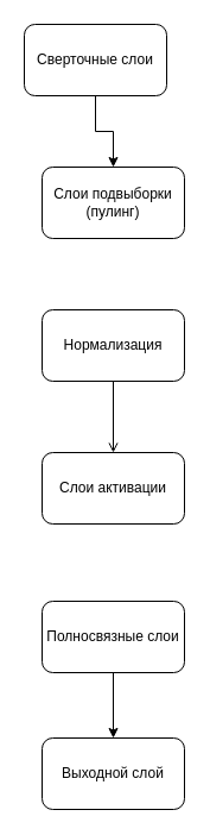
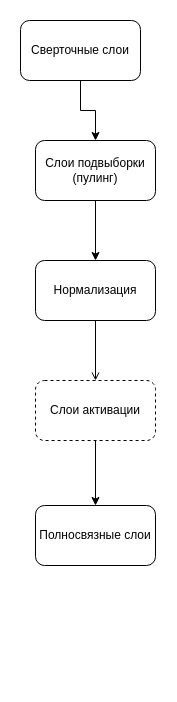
  <mxCell id="0" />
  <mxCell id="1" parent="0" />
  <mxCell id="2" value="" style="edgeStyle=orthogonalEdgeStyle;rounded=0;orthogonalLoop=1;jettySize=auto;html=1;" edge="1" parent="1" source="3" target="5"><mxGeometry relative="1" as="geometry" /></mxCell>
  <mxCell id="3" value="Сверточные слои" style="rounded=1;whiteSpace=wrap;html=1;" vertex="1" parent="1"><mxGeometry x="20" y="20" width="120" height="60" as="geometry" /></mxCell>
+ <mxCell id="4" value="" style="edgeStyle=orthogonalEdgeStyle;rounded=0;orthogonalLoop=1;jettySize=auto;html=1;" edge="1" parent="1" source="5" target="7"><mxGeometry relative="1" as="geometry" /></mxCell>
  <mxCell id="5" value="Слои подвыборки (пулинг)" style="rounded=1;whiteSpace=wrap;html=1;" vertex="1" parent="1"><mxGeometry x="35" y="140" width="120" height="60" as="geometry" /></mxCell>
  <mxCell id="6" value="" style="edgeStyle=orthogonalEdgeStyle;rounded=0;orthogonalLoop=1;jettySize=auto;html=1;endArrow=open;" edge="1" parent="1" source="7" target="9"><mxGeometry relative="1" as="geometry" /></mxCell>
  <mxCell id="7" value="Нормализация" style="rounded=1;whiteSpace=wrap;html=1;" vertex="1" parent="1"><mxGeometry x="35" y="260" width="120" height="60" as="geometry" /></mxCell>
- <mxCell id="9" value="Слои активации" style="rounded=1;whiteSpace=wrap;html=1;" vertex="1" parent="1"><mxGeometry x="35" y="380" width="120" height="60" as="geometry" /></mxCell>
- <mxCell id="10" value="" style="edgeStyle=orthogonalEdgeStyle;rounded=0;orthogonalLoop=1;jettySize=auto;html=1;" edge="1" parent="1" source="11" target="12"><mxGeometry relative="1" as="geometry" /></mxCell>
+ <mxCell id="8" value="" style="edgeStyle=orthogonalEdgeStyle;rounded=0;orthogonalLoop=1;jettySize=auto;html=1;" edge="1" parent="1" source="9" target="11"><mxGeometry relative="1" as="geometry" /></mxCell>
+ <mxCell id="9" value="Слои активации" style="rounded=1;whiteSpace=wrap;html=1;dashed=1;" vertex="1" parent="1"><mxGeometry x="35" y="380" width="120" height="60" as="geometry" /></mxCell>
  <mxCell id="11" value="Полносвязные слои" style="rounded=1;whiteSpace=wrap;html=1;" vertex="1" parent="1"><mxGeometry x="35" y="505" width="120" height="60" as="geometry" /></mxCell>
- <mxCell id="12" value="Выходной слой" style="rounded=1;whiteSpace=wrap;html=1;" vertex="1" parent="1"><mxGeometry x="35" y="620" width="120" height="60" as="geometry" /></mxCell>
